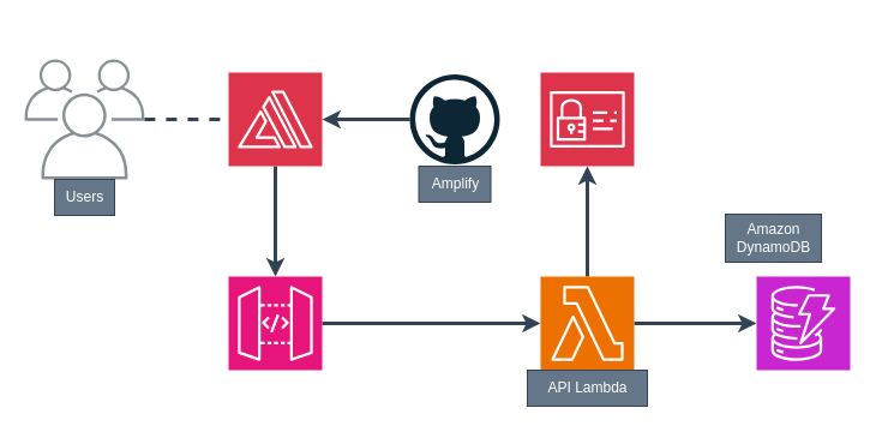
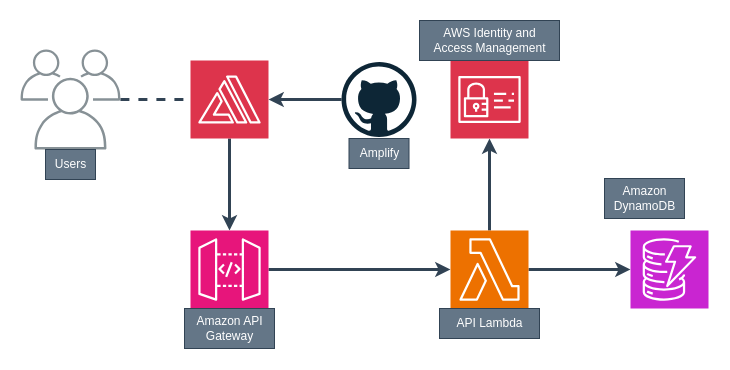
  <mxCell id="0" />
  <mxCell id="1" parent="0" />
  <mxCell id="2" value="" style="edgeStyle=orthogonalEdgeStyle;rounded=0;orthogonalLoop=1;jettySize=auto;html=1;jumpSize=6;strokeWidth=3;fillColor=#647687;strokeColor=#314354;" parent="1" source="3" target="7" edge="1"><mxGeometry relative="1" as="geometry" /></mxCell>
  <mxCell id="3" value="" style="sketch=0;points=[[0,0,0],[0.25,0,0],[0.5,0,0],[0.75,0,0],[1,0,0],[0,1,0],[0.25,1,0],[0.5,1,0],[0.75,1,0],[1,1,0],[0,0.25,0],[0,0.5,0],[0,0.75,0],[1,0.25,0],[1,0.5,0],[1,0.75,0]];outlineConnect=0;fontColor=#232F3E;fillColor=#DD344C;strokeColor=#ffffff;dashed=0;verticalLabelPosition=bottom;verticalAlign=top;align=center;html=1;fontSize=12;fontStyle=0;aspect=fixed;shape=mxgraph.aws4.resourceIcon;resIcon=mxgraph.aws4.amplify;" parent="1" vertex="1"><mxGeometry x="190" y="60" width="78" height="78" as="geometry" /></mxCell>
  <mxCell id="4" value="" style="edgeStyle=orthogonalEdgeStyle;rounded=0;orthogonalLoop=1;jettySize=auto;html=1;jumpSize=6;strokeWidth=3;fillColor=#647687;strokeColor=#314354;" parent="1" source="5" target="3" edge="1"><mxGeometry relative="1" as="geometry" /></mxCell>
  <mxCell id="5" value="" style="dashed=0;outlineConnect=0;html=1;align=center;labelPosition=center;verticalLabelPosition=bottom;verticalAlign=top;shape=mxgraph.weblogos.github" parent="1" vertex="1"><mxGeometry x="341" y="61.5" width="75" height="75" as="geometry" /></mxCell>
  <mxCell id="6" value="" style="edgeStyle=orthogonalEdgeStyle;rounded=0;orthogonalLoop=1;jettySize=auto;html=1;jumpSize=6;strokeWidth=3;fillColor=#647687;strokeColor=#314354;" parent="1" source="7" target="10" edge="1"><mxGeometry relative="1" as="geometry" /></mxCell>
  <mxCell id="7" value="" style="sketch=0;points=[[0,0,0],[0.25,0,0],[0.5,0,0],[0.75,0,0],[1,0,0],[0,1,0],[0.25,1,0],[0.5,1,0],[0.75,1,0],[1,1,0],[0,0.25,0],[0,0.5,0],[0,0.75,0],[1,0.25,0],[1,0.5,0],[1,0.75,0]];outlineConnect=0;fontColor=#232F3E;fillColor=#E7157B;strokeColor=#ffffff;dashed=0;verticalLabelPosition=bottom;verticalAlign=top;align=center;html=1;fontSize=12;fontStyle=0;aspect=fixed;shape=mxgraph.aws4.resourceIcon;resIcon=mxgraph.aws4.api_gateway;" parent="1" vertex="1"><mxGeometry x="190" y="230" width="78" height="78" as="geometry" /></mxCell>
  <mxCell id="8" value="" style="edgeStyle=orthogonalEdgeStyle;rounded=0;orthogonalLoop=1;jettySize=auto;html=1;jumpSize=6;strokeWidth=3;fillColor=#647687;strokeColor=#314354;" parent="1" source="10" target="12" edge="1"><mxGeometry relative="1" as="geometry" /></mxCell>
  <mxCell id="9" value="" style="edgeStyle=orthogonalEdgeStyle;rounded=0;orthogonalLoop=1;jettySize=auto;html=1;jumpSize=6;strokeWidth=3;fillColor=#647687;strokeColor=#314354;" parent="1" source="10" target="11" edge="1"><mxGeometry relative="1" as="geometry" /></mxCell>
  <mxCell id="10" value="" style="sketch=0;points=[[0,0,0],[0.25,0,0],[0.5,0,0],[0.75,0,0],[1,0,0],[0,1,0],[0.25,1,0],[0.5,1,0],[0.75,1,0],[1,1,0],[0,0.25,0],[0,0.5,0],[0,0.75,0],[1,0.25,0],[1,0.5,0],[1,0.75,0]];outlineConnect=0;fontColor=#232F3E;fillColor=#ED7100;strokeColor=#ffffff;dashed=0;verticalLabelPosition=bottom;verticalAlign=top;align=center;html=1;fontSize=12;fontStyle=0;aspect=fixed;shape=mxgraph.aws4.resourceIcon;resIcon=mxgraph.aws4.lambda;" parent="1" vertex="1"><mxGeometry x="450" y="230" width="78" height="78" as="geometry" /></mxCell>
  <mxCell id="11" value="" style="sketch=0;points=[[0,0,0],[0.25,0,0],[0.5,0,0],[0.75,0,0],[1,0,0],[0,1,0],[0.25,1,0],[0.5,1,0],[0.75,1,0],[1,1,0],[0,0.25,0],[0,0.5,0],[0,0.75,0],[1,0.25,0],[1,0.5,0],[1,0.75,0]];outlineConnect=0;fontColor=#232F3E;fillColor=#DD344C;strokeColor=#ffffff;dashed=0;verticalLabelPosition=bottom;verticalAlign=top;align=center;html=1;fontSize=12;fontStyle=0;aspect=fixed;shape=mxgraph.aws4.resourceIcon;resIcon=mxgraph.aws4.identity_and_access_management;" parent="1" vertex="1"><mxGeometry x="450" y="60" width="78" height="78" as="geometry" /></mxCell>
  <mxCell id="12" value="" style="sketch=0;points=[[0,0,0],[0.25,0,0],[0.5,0,0],[0.75,0,0],[1,0,0],[0,1,0],[0.25,1,0],[0.5,1,0],[0.75,1,0],[1,1,0],[0,0.25,0],[0,0.5,0],[0,0.75,0],[1,0.25,0],[1,0.5,0],[1,0.75,0]];outlineConnect=0;fontColor=#232F3E;fillColor=#C925D1;strokeColor=#ffffff;dashed=0;verticalLabelPosition=bottom;verticalAlign=top;align=center;html=1;fontSize=12;fontStyle=0;aspect=fixed;shape=mxgraph.aws4.resourceIcon;resIcon=mxgraph.aws4.dynamodb;" parent="1" vertex="1"><mxGeometry x="630" y="230" width="78" height="78" as="geometry" /></mxCell>
  <mxCell id="13" value="" style="edgeStyle=orthogonalEdgeStyle;rounded=0;orthogonalLoop=1;jettySize=auto;html=1;endArrow=none;endFill=0;dashed=1;jumpSize=6;strokeWidth=3;fillColor=#647687;strokeColor=#314354;" parent="1" source="14" target="3" edge="1"><mxGeometry relative="1" as="geometry" /></mxCell>
  <mxCell id="14" value="users" style="sketch=0;outlineConnect=0;gradientColor=none;fontColor=#545B64;strokeColor=none;fillColor=#879196;dashed=0;verticalLabelPosition=bottom;verticalAlign=top;align=center;html=1;fontSize=12;fontStyle=0;aspect=fixed;shape=mxgraph.aws4.illustration_users;pointerEvents=1" parent="1" vertex="1"><mxGeometry x="20" y="49" width="100" height="100" as="geometry" /></mxCell>
  <mxCell id="15" value="Users" style="text;html=1;align=center;verticalAlign=middle;resizable=0;points=[];autosize=1;fillColor=#647687;strokeColor=#314354;fontColor=#ffffff;" parent="1" vertex="1"><mxGeometry x="45" y="149" width="50" height="30" as="geometry" /></mxCell>
+ <mxCell id="16" value="Amazon API&lt;div&gt;Gateway&lt;/div&gt;" style="text;html=1;align=center;verticalAlign=middle;resizable=0;points=[];autosize=1;fillColor=#647687;strokeColor=#314354;fontColor=#ffffff;" parent="1" vertex="1"><mxGeometry x="184" y="308" width="90" height="40" as="geometry" /></mxCell>
+ <mxCell id="17" value="AWS Identity and&lt;div&gt;Access Management&lt;/div&gt;" style="text;html=1;align=center;verticalAlign=middle;resizable=0;points=[];autosize=1;fillColor=#647687;strokeColor=#314354;fontColor=#ffffff;" parent="1" vertex="1"><mxGeometry x="419" y="20" width="140" height="40" as="geometry" /></mxCell>
  <mxCell id="18" value="Amplify" style="text;html=1;align=center;verticalAlign=middle;resizable=0;points=[];autosize=1;fillColor=#647687;strokeColor=#314354;fontColor=#ffffff;" parent="1" vertex="1"><mxGeometry x="348.5" y="138" width="60" height="30" as="geometry" /></mxCell>
  <mxCell id="19" value="API Lambda" style="text;html=1;align=center;verticalAlign=middle;resizable=0;points=[];autosize=1;fillColor=#647687;strokeColor=#314354;fontColor=#ffffff;" parent="1" vertex="1"><mxGeometry x="439" y="308" width="100" height="30" as="geometry" /></mxCell>
  <mxCell id="20" value="Amazon&lt;div&gt;DynamoDB&lt;/div&gt;" style="text;html=1;align=center;verticalAlign=middle;resizable=0;points=[];autosize=1;fillColor=#647687;strokeColor=#314354;fontColor=#ffffff;" parent="1" vertex="1"><mxGeometry x="604" y="178" width="80" height="40" as="geometry" /></mxCell>
